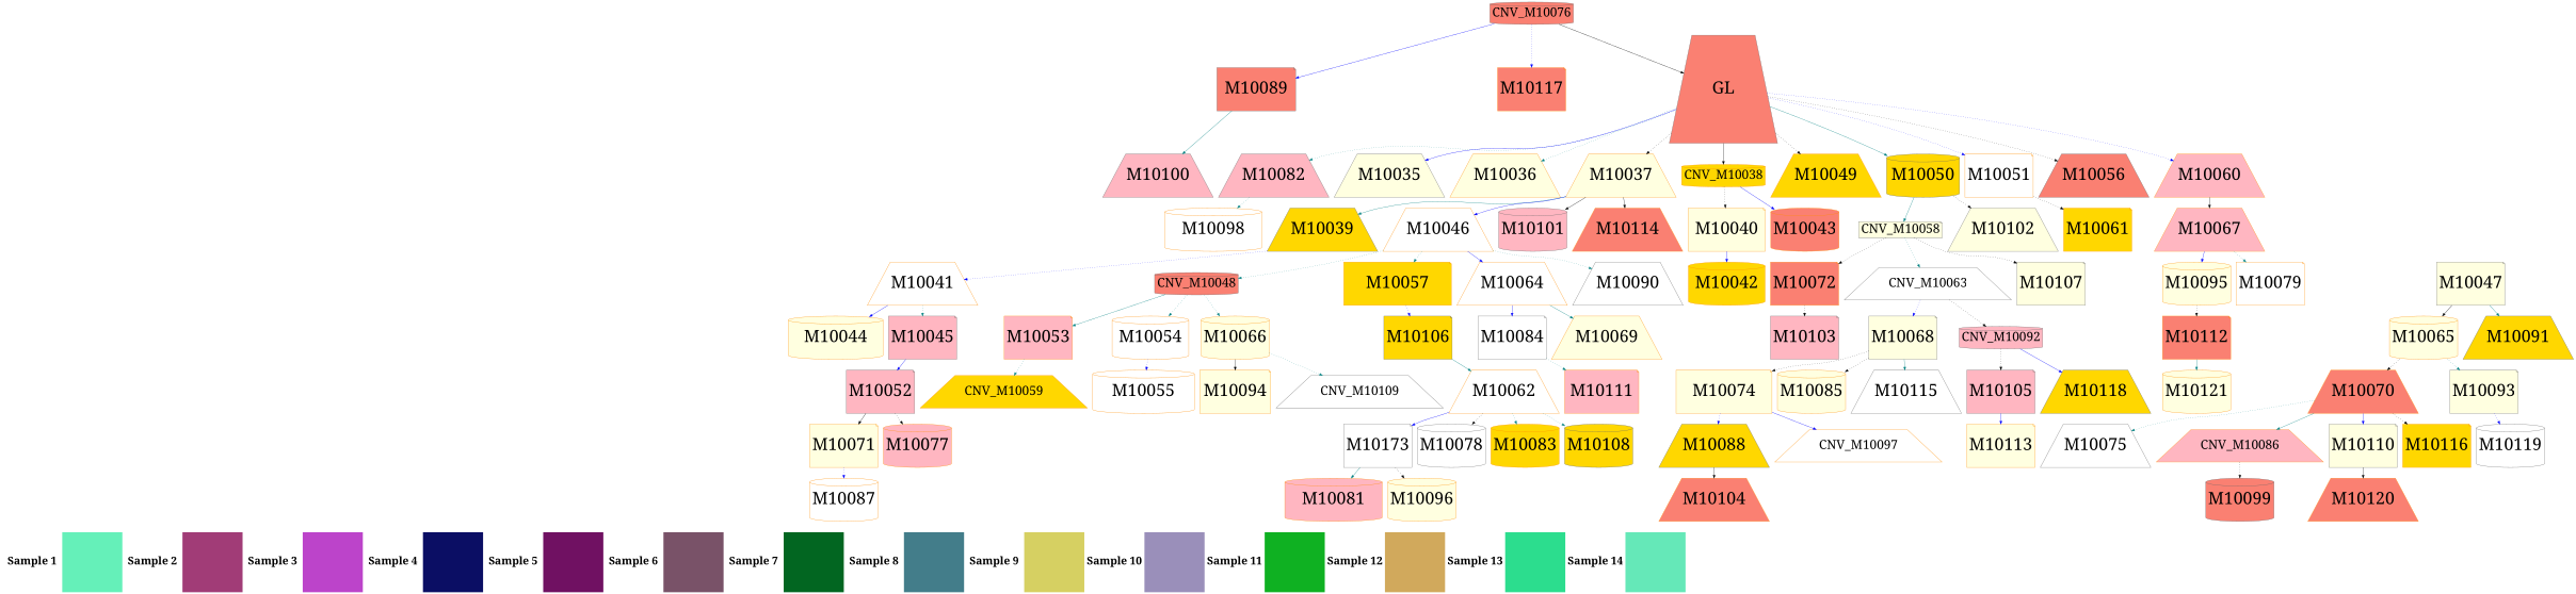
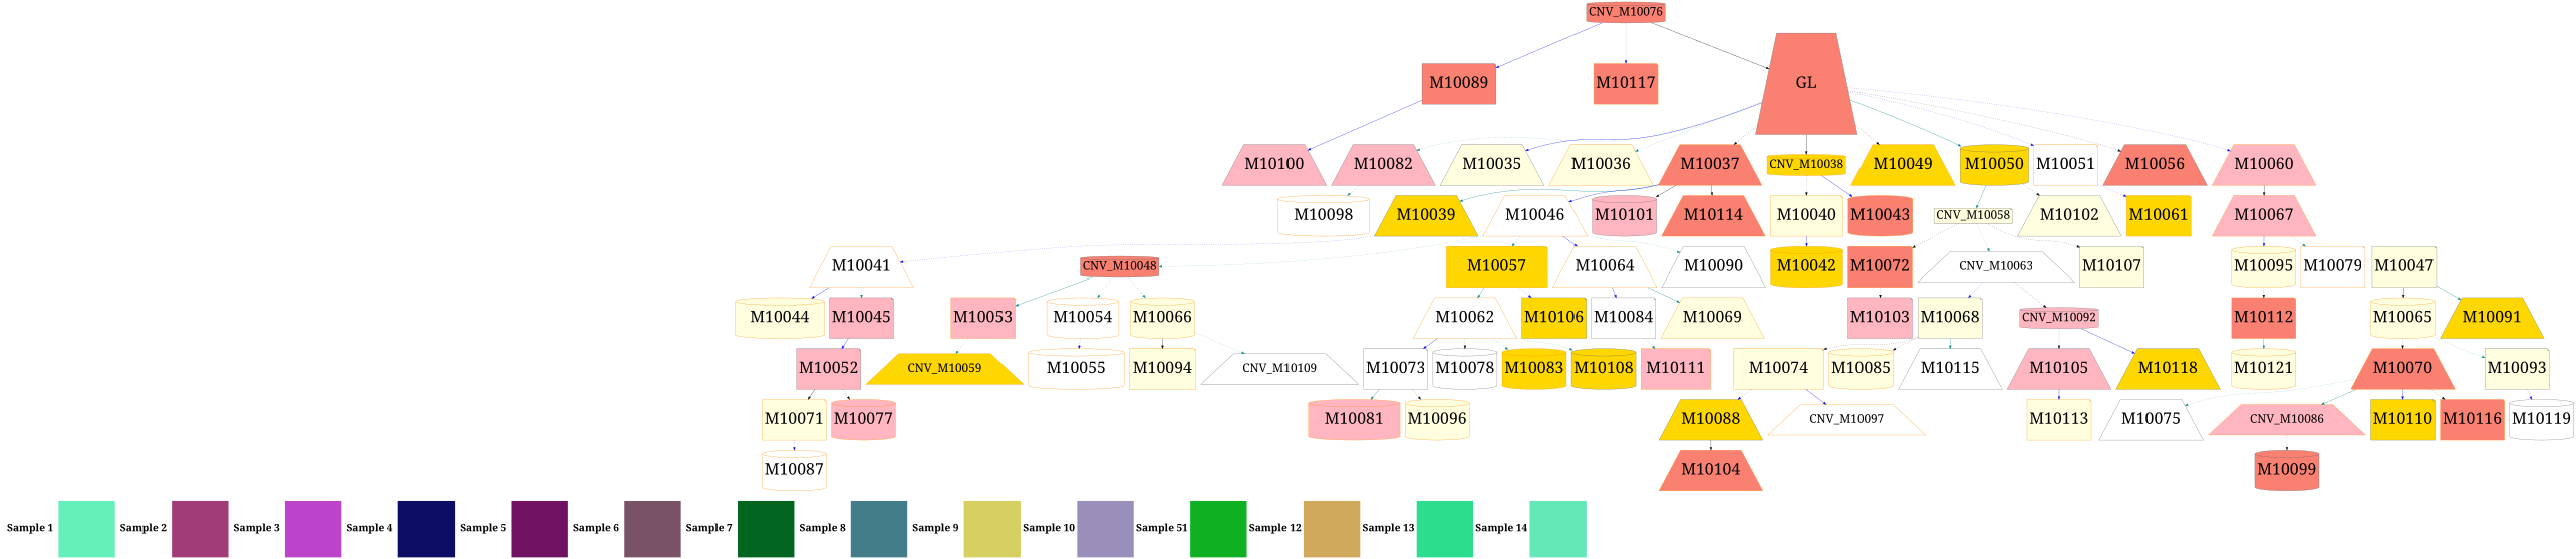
  digraph {
    fontname="Noto Serif"
    rankdir=TB
    node [fontname="Noto Serif" shape=trapezium color=darkorange fillcolor=lightyellow fontsize=56 style=filled]
    edge [color=black fontname="Noto Serif" style=dotted]
-   n1 [label=<<TABLE border="0" cellborder="0" cellspacing="0">  <TR><TD width="200" height="200" colspan="1"><FONT POINT-SIZE="36.0"><B>Sample 1</B></FONT></TD><TD width="200" height="200" colspan="1" BGCOLOR="#65f0b9"></TD> <TD width="200" height="200" colspan="1"><FONT POINT-SIZE="36.0"><B>Sample 2</B></FONT></TD><TD width="200" height="200" colspan="1" BGCOLOR="#a13c77"></TD> <TD width="200" height="200" colspan="1"><FONT POINT-SIZE="36.0"><B>Sample 3</B></FONT></TD><TD width="200" height="200" colspan="1" BGCOLOR="#bc44ca"></TD> <TD width="200" height="200" colspan="1"><FONT POINT-SIZE="36.0"><B>Sample 4</B></FONT></TD><TD width="200" height="200" colspan="1" BGCOLOR="#0b0e64"></TD> <TD width="200" height="200" colspan="1"><FONT POINT-SIZE="36.0"><B>Sample 5</B></FONT></TD><TD width="200" height="200" colspan="1" BGCOLOR="#701162"></TD> <TD width="200" height="200" colspan="1"><FONT POINT-SIZE="36.0"><B>Sample 6</B></FONT></TD><TD width="200" height="200" colspan="1" BGCOLOR="#795268"></TD> <TD width="200" height="200" colspan="1"><FONT POINT-SIZE="36.0"><B>Sample 7</B></FONT></TD><TD width="200" height="200" colspan="1" BGCOLOR="#026621"></TD> <TD width="200" height="200" colspan="1"><FONT POINT-SIZE="36.0"><B>Sample 8</B></FONT></TD><TD width="200" height="200" colspan="1" BGCOLOR="#437d8a"></TD> <TD width="200" height="200" colspan="1"><FONT POINT-SIZE="36.0"><B>Sample 9</B></FONT></TD><TD width="200" height="200" colspan="1" BGCOLOR="#d6d062"></TD> <TD width="200" height="200" colspan="1"><FONT POINT-SIZE="36.0"><B>Sample 10</B></FONT></TD><TD width="200" height="200" colspan="1" BGCOLOR="#9a8fba"></TD> <TD width="200" height="200" colspan="1"><FONT POINT-SIZE="36.0"><B>Sample 11</B></FONT></TD><TD width="200" height="200" colspan="1" BGCOLOR="#0fb122"></TD> <TD width="200" height="200" colspan="1"><FONT POINT-SIZE="36.0"><B>Sample 12</B></FONT></TD><TD width="200" height="200" colspan="1" BGCOLOR="#d1a95c"></TD> <TD width="200" height="200" colspan="1"><FONT POINT-SIZE="36.0"><B>Sample 13</B></FONT></TD><TD width="200" height="200" colspan="1" BGCOLOR="#2cdd8e"></TD> <TD width="200" height="200" colspan="1"><FONT POINT-SIZE="36.0"><B>Sample 14</B></FONT></TD><TD width="200" height="200" colspan="1" BGCOLOR="#65e8b8"></TD> </TR></TABLE>> margin=0 shape=none color="" fillcolor="" fontsize="" style=""]
+   n1 [label=<<TABLE border="0" cellborder="0" cellspacing="0">  <TR><TD width="200" height="200" colspan="1"><FONT POINT-SIZE="36.0"><B>Sample 1</B></FONT></TD><TD width="200" height="200" colspan="1" BGCOLOR="#65f0b9"></TD> <TD width="200" height="200" colspan="1"><FONT POINT-SIZE="36.0"><B>Sample 2</B></FONT></TD><TD width="200" height="200" colspan="1" BGCOLOR="#a13c77"></TD> <TD width="200" height="200" colspan="1"><FONT POINT-SIZE="36.0"><B>Sample 3</B></FONT></TD><TD width="200" height="200" colspan="1" BGCOLOR="#bc44ca"></TD> <TD width="200" height="200" colspan="1"><FONT POINT-SIZE="36.0"><B>Sample 4</B></FONT></TD><TD width="200" height="200" colspan="1" BGCOLOR="#0b0e64"></TD> <TD width="200" height="200" colspan="1"><FONT POINT-SIZE="36.0"><B>Sample 5</B></FONT></TD><TD width="200" height="200" colspan="1" BGCOLOR="#701162"></TD> <TD width="200" height="200" colspan="1"><FONT POINT-SIZE="36.0"><B>Sample 6</B></FONT></TD><TD width="200" height="200" colspan="1" BGCOLOR="#795268"></TD> <TD width="200" height="200" colspan="1"><FONT POINT-SIZE="36.0"><B>Sample 7</B></FONT></TD><TD width="200" height="200" colspan="1" BGCOLOR="#026621"></TD> <TD width="200" height="200" colspan="1"><FONT POINT-SIZE="36.0"><B>Sample 8</B></FONT></TD><TD width="200" height="200" colspan="1" BGCOLOR="#437d8a"></TD> <TD width="200" height="200" colspan="1"><FONT POINT-SIZE="36.0"><B>Sample 9</B></FONT></TD><TD width="200" height="200" colspan="1" BGCOLOR="#d6d062"></TD> <TD width="200" height="200" colspan="1"><FONT POINT-SIZE="36.0"><B>Sample 10</B></FONT></TD><TD width="200" height="200" colspan="1" BGCOLOR="#9a8fba"></TD> <TD width="200" height="200" colspan="1"><FONT POINT-SIZE="36.0"><B>Sample 51</B></FONT></TD><TD width="200" height="200" colspan="1" BGCOLOR="#0fb122"></TD> <TD width="200" height="200" colspan="1"><FONT POINT-SIZE="36.0"><B>Sample 12</B></FONT></TD><TD width="200" height="200" colspan="1" BGCOLOR="#d1a95c"></TD> <TD width="200" height="200" colspan="1"><FONT POINT-SIZE="36.0"><B>Sample 13</B></FONT></TD><TD width="200" height="200" colspan="1" BGCOLOR="#2cdd8e"></TD> <TD width="200" height="200" colspan="1"><FONT POINT-SIZE="36.0"><B>Sample 14</B></FONT></TD><TD width="200" height="200" colspan="1" BGCOLOR="#65e8b8"></TD> </TR></TABLE>> margin=0 shape=none color="" fillcolor="" fontsize="" style=""]
    n2 [color=gray40 height=2 label=M10068 shape=note width=1.82]
    n3 [height=2 label=M10074 shape=note width=4.43]
    n4 [height=2 label=M10085 shape=cylinder width=2.6]
    n5 [color=gray40 fillcolor=white height=2 label=M10115 style="wedged,filled" width=0.92]
    n6 [color=gray40 fillcolor=gold height=2 label=M10088 width=4.14]
    n7 [fillcolor=white fontsize=42 label=CNV_M10097]
    n8 [fillcolor=salmon height=2 label=M10104 width=1.74]
    n9 [fillcolor=salmon height=2 label=M10070 width=0.86]
    n10 [color=gray40 fillcolor=white height=2 label=M10075 width=4.93]
    n11 [fillcolor=lightpink fontsize=42 label=CNV_M10086]
-   n12 [color=gray40 height=2 label=M10110 shape=note style="wedged,filled" width=0.44]
-   n13 [fillcolor=gold height=2 label=M10116 shape=note width=0.31]
+   n12 [color=gray40 fillcolor=gold height=2 label=M10110 shape=note style="wedged,filled" width=0.44]
+   n13 [fillcolor=salmon height=2 label=M10116 shape=note width=0.31]
    n14 [color=gray40 fillcolor=salmon height=2 label=M10099 shape=cylinder width=0.73]
-   n15 [fillcolor=salmon height=2 label=M10120 width=0.6]
    n16 [height=2 label=M10071 shape=note width=2.5]
    n17 [fillcolor=white height=2 label=M10087 shape=cylinder width=2.68]
    n18 [fillcolor=salmon height=2 label=M10072 shape=note style="wedged,filled" width=2.87]
    n19 [color=gray40 fillcolor=lightpink height=2 label=M10103 shape=note width=1.49]
-   n20 [color=gray40 fillcolor=white height=2 label=M10173 shape=note width=1.19]
+   n20 [color=gray40 fillcolor=white height=2 label=M10073 shape=note width=1.19]
    n21 [fillcolor=lightpink height=2 label=M10081 shape=cylinder width=4.5]
    n22 [height=2 label=M10096 shape=cylinder width=1.74]
    n23 [color=gray40 fillcolor=salmon fontsize=42 label=CNV_M10076 shape=cylinder]
    n24 [color=gray40 fillcolor=salmon height=2 label=M10089 shape=note width=3.64]
    n25 [fillcolor=salmon height=2 label=M10117 shape=note width=0.22]
    n26 [color=gray40 fillcolor=salmon height=5 label=GL width=5]
    n27 [color=gray40 fillcolor=lightpink height=2 label=M10100 width=2.82]
    n28 [color=gray40 fillcolor=lightpink height=2 label=M10082 width=4.9]
    n29 [fillcolor=white height=2 label=M10098 shape=cylinder width=4.49]
    n30 [color=gray40 fillcolor=white height=2 label=M10084 shape=note width=0.18]
    n31 [fillcolor=lightpink height=2 label=M10111 shape=note width=3.43]
    n32 [color=gray40 fillcolor=lightpink fontsize=42 label=CNV_M10092 shape=cylinder]
-   n33 [color=gray40 fillcolor=lightpink height=2 label=M10105 shape=note width=1.14]
+   n33 [color=gray40 fillcolor=lightpink height=2 label=M10105 width=1.14]
    n34 [color=gray40 fillcolor=gold height=2 label=M10118 width=4.44]
    n35 [height=2 label=M10113 shape=note width=2.4]
    n36 [color=gray40 height=2 label=M10093 shape=note width=2.51]
    n37 [color=gray40 fillcolor=white height=2 label=M10119 shape=cylinder width=0.81]
    n38 [height=2 label=M10095 shape=cylinder width=2.83]
    n39 [fillcolor=salmon height=2 label=M10112 shape=note width=0.82]
    n40 [height=2 label=M10121 shape=cylinder width=1.17]
    n41 [color=gray40 height=2 label=M10035 width=2.33]
    n42 [height=2 label=M10036 width=0.13]
-   n43 [height=2 label=M10037 width=2.09]
+   n43 [fillcolor=salmon height=2 label=M10037 width=2.09]
    n44 [fillcolor=gold fontsize=42 label=CNV_M10038 shape=cylinder]
    n45 [fillcolor=gold height=2 label=M10049 width=1.56]
    n46 [color=gray40 fillcolor=gold height=2 label=M10050 shape=cylinder width=3.38]
    n47 [fillcolor=white height=2 label=M10051 shape=note width=0.63]
    n48 [color=gray40 fillcolor=salmon height=2 label=M10056 width=4.28]
    n49 [fillcolor=lightpink height=2 label=M10060 width=2.04]
    n50 [color=gray40 fillcolor=gold height=2 label=M10039 width=4.25]
    n51 [fillcolor=white height=2 label=M10046 width=0.57]
    n52 [color=gray40 fillcolor=lightpink height=2 label=M10101 shape=cylinder width=3.12]
    n53 [fillcolor=salmon height=2 label=M10114 width=4.65]
    n54 [height=2 label=M10040 shape=note width=3.55]
    n55 [fillcolor=salmon height=2 label=M10043 shape=cylinder width=2.43]
    n56 [color=gray40 fontsize=42 label=CNV_M10058 shape=note]
    n57 [color=gray40 height=2 label=M10102 width=1.63]
    n58 [fillcolor=gold height=2 label=M10061 shape=note width=0.78]
    n59 [fillcolor=lightpink height=2 label=M10067 width=4.88]
    n60 [fillcolor=white height=2 label=M10041 width=2.65]
    n61 [color=gray40 fillcolor=salmon fontsize=42 label=CNV_M10048 shape=cylinder]
    n62 [fillcolor=gold height=2 label=M10057 shape=note width=4.97]
    n63 [fillcolor=white height=2 label=M10064 width=0.19]
    n64 [color=gray40 fillcolor=white height=2 label=M10090 style="wedged,filled" width=0.42]
    n65 [color=gray40 height=2 label=M10047 shape=note width=0.08]
    n66 [height=2 label=M10065 shape=cylinder width=2.76]
    n67 [color=gray40 fillcolor=gold height=2 label=M10091 width=0.02]
    n68 [fillcolor=gold height=2 label=M10042 shape=cylinder width=3.54]
    n69 [color=gray40 fillcolor=white fontsize=42 label=CNV_M10063]
    n70 [color=gray40 height=2 label=M10107 shape=note width=1.6]
    n71 [fillcolor=white height=2 label=M10079 shape=note width=0.62]
    n72 [height=2 label=M10044 shape=cylinder width=4.37]
    n73 [color=gray40 fillcolor=lightpink height=2 label=M10045 shape=note width=1.3]
    n74 [fillcolor=lightpink height=2 label=M10053 shape=note width=0.24]
    n75 [fillcolor=white height=2 label=M10054 shape=cylinder width=3.54]
    n76 [height=2 label=M10066 shape=cylinder width=0.21]
    n77 [fillcolor=white height=2 label=M10062 width=0.82]
    n78 [color=gray40 fillcolor=gold height=2 label=M10106 shape=note width=2.08]
    n79 [height=2 label=M10069 width=2.06]
    n80 [color=gray40 fillcolor=lightpink height=2 label=M10052 shape=note width=2.63]
    n81 [fillcolor=lightpink height=2 label=M10077 shape=cylinder width=1.69]
    n82 [fillcolor=gold fontsize=42 label=CNV_M10059]
    n83 [fillcolor=white height=2 label=M10055 shape=cylinder width=4.69]
    n84 [height=2 label=M10094 shape=note width=3.28]
    n85 [color=gray40 fillcolor=white fontsize=42 label=CNV_M10109]
    n86 [color=gray40 fillcolor=white height=2 label=M10078 shape=cylinder width=0.5]
    n87 [fillcolor=gold height=2 label=M10083 shape=cylinder width=0.51]
    n88 [color=gray40 fillcolor=gold height=2 label=M10108 shape=cylinder width=1.58]
    subgraph sub_1 {
      rank=sink
      n1
    }
    n2 -> n3
    n2 -> n4
    n2 -> n5 [color=teal style=solid]
    n3 -> n6 [color=blue]
    n3 -> n7 [color=blue style=solid]
    n6 -> n8 [style=solid]
    n9 -> n10 [color=teal]
    n9 -> n11 [color=teal style=solid]
    n9 -> n12 [color=blue style=solid]
    n9 -> n13
    n11 -> n14
-   n12 -> n15 [style=solid]
    n16 -> n17 [color=blue]
    n18 -> n19
    n20 -> n21 [color=teal style=solid]
    n20 -> n22
    n23 -> n24 [color=blue style=solid]
    n23 -> n25 [color=blue]
    n23 -> n26 [style=solid]
-   n24 -> n27 [color=teal style=solid]
+   n24 -> n27 [color=blue style=solid]
    n26 -> n28 [color=teal]
    n26 -> n41 [color=blue style=solid]
    n26 -> n42 [color=teal]
    n26 -> n43
    n26 -> n44 [style=solid]
    n26 -> n45
    n26 -> n46 [color=teal style=solid]
    n26 -> n47 [color=blue]
    n26 -> n48
    n26 -> n49 [color=blue]
    n28 -> n29 [color=teal]
    n30 -> n31 [color=teal]
    n32 -> n33
    n32 -> n34 [color=blue style=solid]
    n33 -> n35 [color=blue style=solid]
    n36 -> n37 [color=blue]
    n38 -> n39
    n39 -> n40 [color=teal style=solid]
    n43 -> n50 [color=teal style=solid]
    n43 -> n51 [color=blue style=solid]
    n43 -> n52 [style=solid]
    n43 -> n53 [style=solid]
    n44 -> n54
    n44 -> n55 [color=blue style=solid]
    n46 -> n56 [color=teal style=solid]
    n46 -> n57
-   n47 -> n58
+   n47 -> n58 [color=blue]
    n49 -> n59 [style=solid]
    n50 -> n60 [color=blue]
    n51 -> n61 [color=teal]
    n51 -> n62 [color=teal]
    n51 -> n63 [color=blue style=solid]
    n51 -> n64 [color=teal]
    n54 -> n68 [color=blue style=solid]
    n56 -> n18
    n56 -> n69 [color=teal]
    n56 -> n70
    n59 -> n38 [color=blue style=solid]
    n59 -> n71 [color=teal]
    n60 -> n72 [color=blue style=solid]
    n60 -> n73 [color=teal]
    n61 -> n74 [color=teal style=solid]
    n61 -> n75 [color=teal]
    n61 -> n76 [color=teal]
-   n78 -> n77 [color=teal style=solid]
+   n62 -> n77 [color=teal style=solid]
    n62 -> n78 [color=blue]
    n63 -> n30 [color=blue style=solid]
    n63 -> n79 [color=teal style=solid]
    n65 -> n66 [style=solid]
    n65 -> n67 [color=teal style=solid]
    n66 -> n9
    n66 -> n36 [color=teal]
    n69 -> n2 [color=blue]
    n69 -> n32
    n73 -> n80 [color=blue style=solid]
    n74 -> n82 [color=teal]
    n75 -> n83 [color=blue]
    n76 -> n84 [style=solid]
    n76 -> n85 [color=teal]
    n77 -> n20 [color=blue style=solid]
    n77 -> n86
    n77 -> n87 [color=teal]
    n77 -> n88 [color=teal]
    n80 -> n16 [style=solid]
    n80 -> n81
  }
